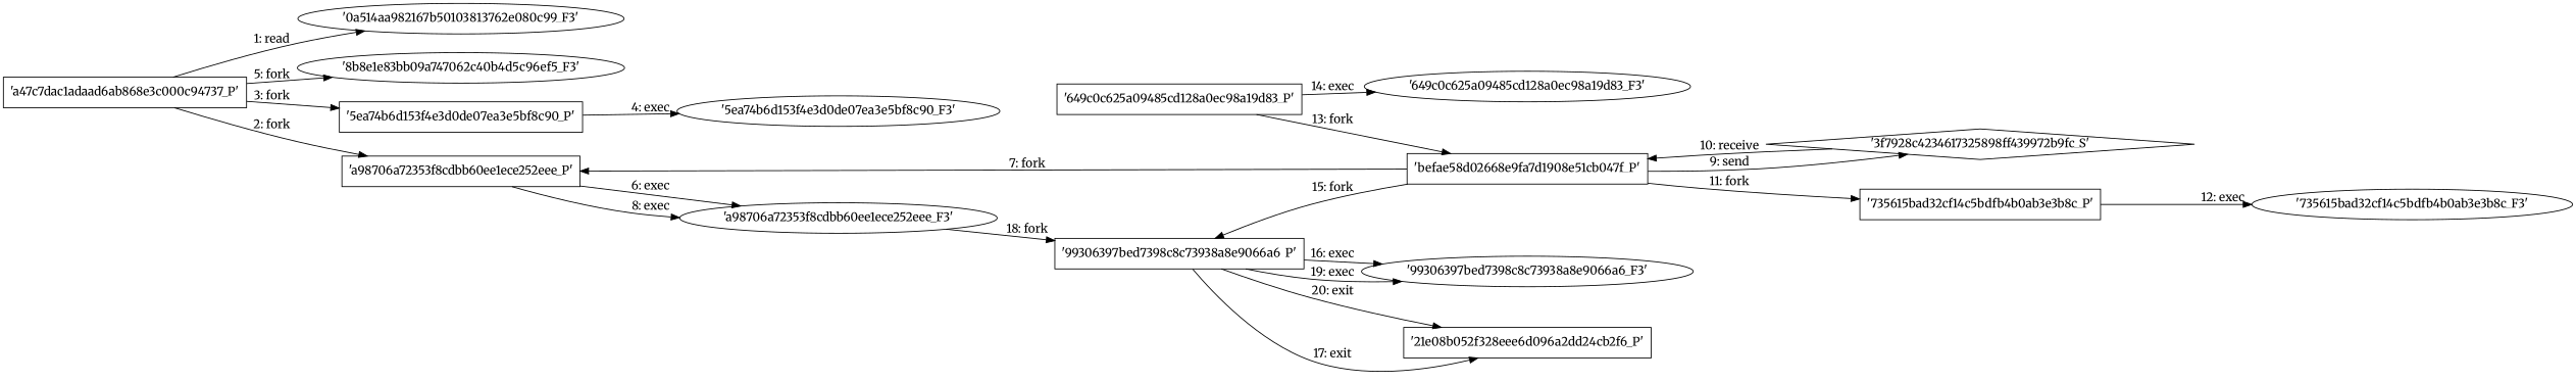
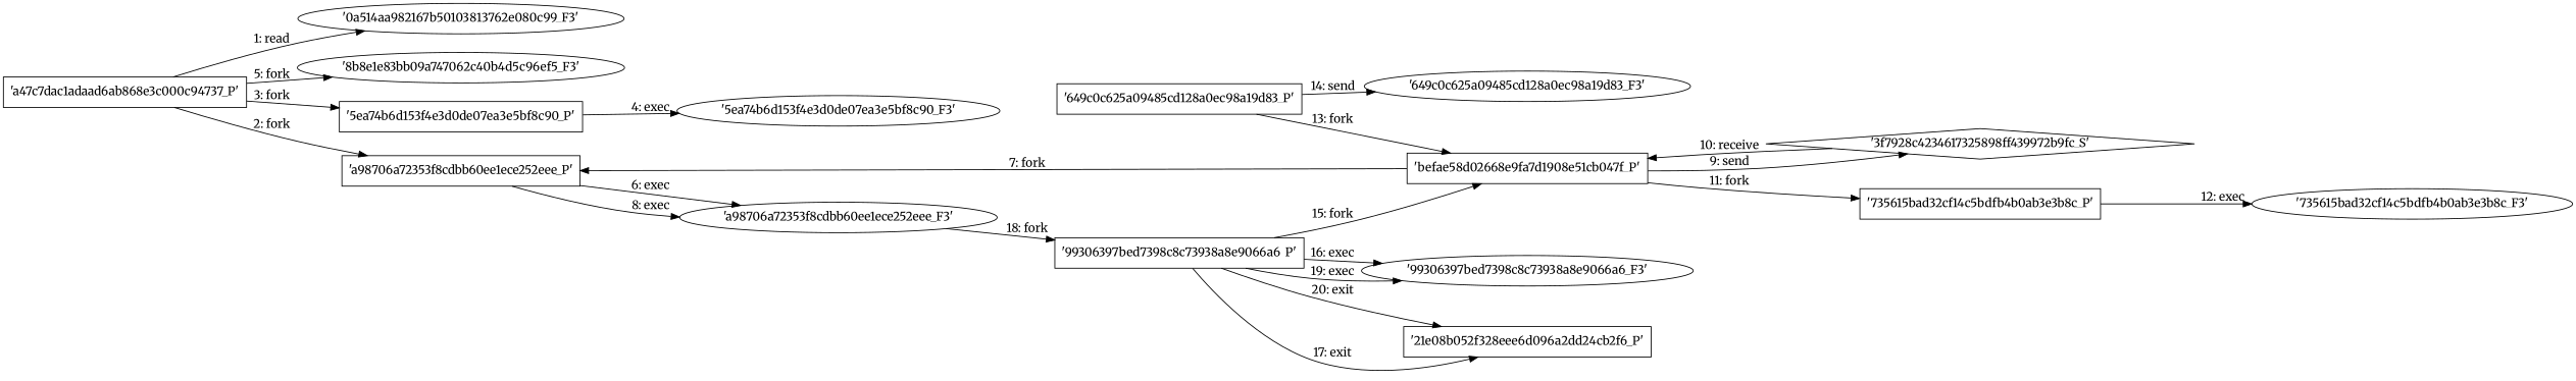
  digraph {
    engine=neato
    fixedsize=false
    fontname=Merriweather
    fontsize=10
    nodesep=0.3
    rankdir=LR
    ranksep=0
    splines=true
    node [fontname=Merriweather node_type=Process shape=box]
    edge [fontname=Merriweather]
    "'0a514aa982167b50103813762e080c99_F3'" [node_type=file shape=ellipse]
    "'a47c7dac1adaad6ab868e3c000c94737_P'"
    "'8b8e1e83bb09a747062c40b4d5c96ef5_F3'" [node_type=file shape=ellipse]
    "'5ea74b6d153f4e3d0de07ea3e5bf8c90_P'"
    "'a98706a72353f8cdbb60ee1ece252eee_P'"
    "'5ea74b6d153f4e3d0de07ea3e5bf8c90_F3'" [node_type=File shape=ellipse]
    "'a98706a72353f8cdbb60ee1ece252eee_F3'" [node_type=File shape=ellipse]
    "'99306397bed7398c8c73938a8e9066a6_P'"
    "'befae58d02668e9fa7d1908e51cb047f_P'"
    "'3f7928c4234617325898ff439972b9fc_S'" [node_type=Socket shape=diamond]
    "'735615bad32cf14c5bdfb4b0ab3e3b8c_P'"
    "'735615bad32cf14c5bdfb4b0ab3e3b8c_F3'" [node_type=File shape=ellipse]
    "'649c0c625a09485cd128a0ec98a19d83_P'"
    "'649c0c625a09485cd128a0ec98a19d83_F3'" [node_type=File shape=ellipse]
    "'99306397bed7398c8c73938a8e9066a6_F3'" [node_type=File shape=ellipse]
    "'21e08b052f328eee6d096a2dd24cb2f6_P'"
    "'a47c7dac1adaad6ab868e3c000c94737_P'" -> "'0a514aa982167b50103813762e080c99_F3'" [label="1: read"]
    "'a47c7dac1adaad6ab868e3c000c94737_P'" -> "'8b8e1e83bb09a747062c40b4d5c96ef5_F3'" [label="5: fork"]
    "'a47c7dac1adaad6ab868e3c000c94737_P'" -> "'5ea74b6d153f4e3d0de07ea3e5bf8c90_P'" [label="3: fork"]
    "'a47c7dac1adaad6ab868e3c000c94737_P'" -> "'a98706a72353f8cdbb60ee1ece252eee_P'" [label="2: fork"]
    "'5ea74b6d153f4e3d0de07ea3e5bf8c90_P'" -> "'5ea74b6d153f4e3d0de07ea3e5bf8c90_F3'" [label="4: exec"]
    "'a98706a72353f8cdbb60ee1ece252eee_P'" -> "'a98706a72353f8cdbb60ee1ece252eee_F3'" [label="6: exec"]
    "'a98706a72353f8cdbb60ee1ece252eee_P'" -> "'a98706a72353f8cdbb60ee1ece252eee_F3'" [label="8: exec"]
    "'a98706a72353f8cdbb60ee1ece252eee_F3'" -> "'99306397bed7398c8c73938a8e9066a6_P'" [label="18: fork"]
    "'99306397bed7398c8c73938a8e9066a6_P'" -> "'99306397bed7398c8c73938a8e9066a6_F3'" [label="16: exec"]
    "'99306397bed7398c8c73938a8e9066a6_P'" -> "'99306397bed7398c8c73938a8e9066a6_F3'" [label="19: exec"]
    "'99306397bed7398c8c73938a8e9066a6_P'" -> "'21e08b052f328eee6d096a2dd24cb2f6_P'" [label="17: exit"]
    "'99306397bed7398c8c73938a8e9066a6_P'" -> "'21e08b052f328eee6d096a2dd24cb2f6_P'" [label="20: exit"]
    "'befae58d02668e9fa7d1908e51cb047f_P'" -> "'a98706a72353f8cdbb60ee1ece252eee_P'" [label="7: fork"]
-   "'befae58d02668e9fa7d1908e51cb047f_P'" -> "'99306397bed7398c8c73938a8e9066a6_P'" [label="15: fork"]
+   "'99306397bed7398c8c73938a8e9066a6_P'" -> "'befae58d02668e9fa7d1908e51cb047f_P'" [label="15: fork"]
    "'befae58d02668e9fa7d1908e51cb047f_P'" -> "'3f7928c4234617325898ff439972b9fc_S'" [label="9: send"]
    "'befae58d02668e9fa7d1908e51cb047f_P'" -> "'735615bad32cf14c5bdfb4b0ab3e3b8c_P'" [label="11: fork"]
    "'3f7928c4234617325898ff439972b9fc_S'" -> "'befae58d02668e9fa7d1908e51cb047f_P'" [label="10: receive"]
    "'735615bad32cf14c5bdfb4b0ab3e3b8c_P'" -> "'735615bad32cf14c5bdfb4b0ab3e3b8c_F3'" [label="12: exec"]
    "'649c0c625a09485cd128a0ec98a19d83_P'" -> "'befae58d02668e9fa7d1908e51cb047f_P'" [label="13: fork"]
-   "'649c0c625a09485cd128a0ec98a19d83_P'" -> "'649c0c625a09485cd128a0ec98a19d83_F3'" [label="14: exec"]
+   "'649c0c625a09485cd128a0ec98a19d83_P'" -> "'649c0c625a09485cd128a0ec98a19d83_F3'" [label="14: send"]
  }
